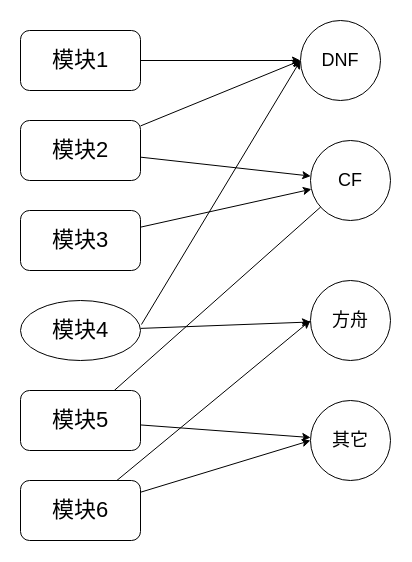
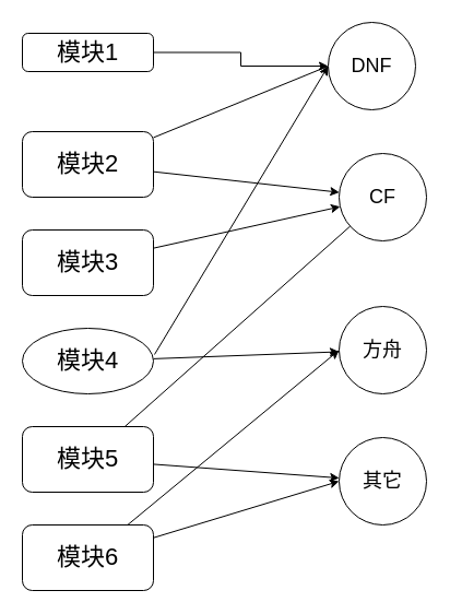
  <mxCell id="0" />
  <mxCell id="1" parent="0" />
  <mxCell id="2" style="edgeStyle=orthogonalEdgeStyle;rounded=0;orthogonalLoop=1;jettySize=auto;html=1;entryX=0;entryY=0.5;entryDx=0;entryDy=0;" edge="1" parent="1" source="3" target="4"><mxGeometry relative="1" as="geometry" /></mxCell>
- <mxCell id="3" value="&lt;font style=&quot;font-size: 22px;&quot;&gt;模块1&lt;/font&gt;" style="rounded=1;whiteSpace=wrap;html=1;" vertex="1" parent="1"><mxGeometry x="20" y="30" width="120" height="60" as="geometry" /></mxCell>
+ <mxCell id="3" value="&lt;font style=&quot;font-size: 22px;&quot;&gt;模块1&lt;/font&gt;" style="rounded=1;whiteSpace=wrap;html=1;" vertex="1" parent="1"><mxGeometry x="20" y="30" width="120" height="35" as="geometry" /></mxCell>
  <mxCell id="4" value="DNF" style="ellipse;whiteSpace=wrap;html=1;aspect=fixed;fontSize=18;" vertex="1" parent="1"><mxGeometry x="300" y="20" width="80" height="80" as="geometry" /></mxCell>
  <mxCell id="5" value="CF" style="ellipse;whiteSpace=wrap;html=1;aspect=fixed;fontSize=18;" vertex="1" parent="1"><mxGeometry x="310" y="140" width="80" height="80" as="geometry" /></mxCell>
  <mxCell id="6" value="方舟" style="ellipse;whiteSpace=wrap;html=1;aspect=fixed;fontSize=18;" vertex="1" parent="1"><mxGeometry x="310" y="280" width="80" height="80" as="geometry" /></mxCell>
  <mxCell id="7" value="其它" style="ellipse;whiteSpace=wrap;html=1;aspect=fixed;fontSize=18;" vertex="1" parent="1"><mxGeometry x="310" y="400" width="80" height="80" as="geometry" /></mxCell>
- <mxCell id="8" style="rounded=0;orthogonalLoop=1;jettySize=auto;html=1;entryX=0;entryY=0.5;entryDx=0;entryDy=0;" edge="1" parent="1" source="10" target="4"><mxGeometry relative="1" as="geometry" /></mxCell>
+ <mxCell id="8" style="rounded=0;orthogonalLoop=1;jettySize=auto;html=1;entryX=0;entryY=0.5;entryDx=0;entryDy=0;endArrow=open;" edge="1" parent="1" source="10" target="4"><mxGeometry relative="1" as="geometry" /></mxCell>
  <mxCell id="9" style="rounded=0;orthogonalLoop=1;jettySize=auto;html=1;" edge="1" parent="1" source="10" target="5"><mxGeometry relative="1" as="geometry" /></mxCell>
  <mxCell id="10" value="&lt;span style=&quot;font-size: 22px;&quot;&gt;模块2&lt;/span&gt;" style="rounded=1;whiteSpace=wrap;html=1;" vertex="1" parent="1"><mxGeometry x="20" y="120" width="120" height="60" as="geometry" /></mxCell>
  <mxCell id="11" style="rounded=0;orthogonalLoop=1;jettySize=auto;html=1;" edge="1" parent="1" source="12" target="5"><mxGeometry relative="1" as="geometry" /></mxCell>
  <mxCell id="12" value="&lt;span style=&quot;font-size: 22px;&quot;&gt;模块3&lt;/span&gt;" style="rounded=1;whiteSpace=wrap;html=1;" vertex="1" parent="1"><mxGeometry x="20" y="210" width="120" height="60" as="geometry" /></mxCell>
  <mxCell id="13" style="rounded=0;orthogonalLoop=1;jettySize=auto;html=1;entryX=0;entryY=0.5;entryDx=0;entryDy=0;exitX=1.008;exitY=0.4;exitDx=0;exitDy=0;exitPerimeter=0;" edge="1" parent="1" source="15" target="4"><mxGeometry relative="1" as="geometry" /></mxCell>
  <mxCell id="14" style="rounded=0;orthogonalLoop=1;jettySize=auto;html=1;" edge="1" parent="1" source="15" target="6"><mxGeometry relative="1" as="geometry" /></mxCell>
  <mxCell id="15" value="&lt;span style=&quot;font-size: 22px;&quot;&gt;模块4&lt;/span&gt;" style="ellipse;whiteSpace=wrap;html=1;" vertex="1" parent="1"><mxGeometry x="20" y="300" width="120" height="60" as="geometry" /></mxCell>
  <mxCell id="16" style="rounded=0;orthogonalLoop=1;jettySize=auto;html=1;endArrow=none;" edge="1" parent="1" source="18" target="5"><mxGeometry relative="1" as="geometry" /></mxCell>
  <mxCell id="17" style="rounded=0;orthogonalLoop=1;jettySize=auto;html=1;" edge="1" parent="1" source="18" target="7"><mxGeometry relative="1" as="geometry" /></mxCell>
  <mxCell id="18" value="&lt;span style=&quot;font-size: 22px;&quot;&gt;模块5&lt;/span&gt;" style="rounded=1;whiteSpace=wrap;html=1;" vertex="1" parent="1"><mxGeometry x="20" y="390" width="120" height="60" as="geometry" /></mxCell>
  <mxCell id="19" style="rounded=0;orthogonalLoop=1;jettySize=auto;html=1;entryX=0;entryY=0.5;entryDx=0;entryDy=0;" edge="1" parent="1" source="21" target="7"><mxGeometry relative="1" as="geometry" /></mxCell>
  <mxCell id="20" style="rounded=0;orthogonalLoop=1;jettySize=auto;html=1;entryX=0;entryY=0.5;entryDx=0;entryDy=0;" edge="1" parent="1" source="21" target="6"><mxGeometry relative="1" as="geometry" /></mxCell>
  <mxCell id="21" value="&lt;span style=&quot;font-size: 22px;&quot;&gt;模块6&lt;/span&gt;" style="rounded=1;whiteSpace=wrap;html=1;" vertex="1" parent="1"><mxGeometry x="20" y="480" width="120" height="60" as="geometry" /></mxCell>
